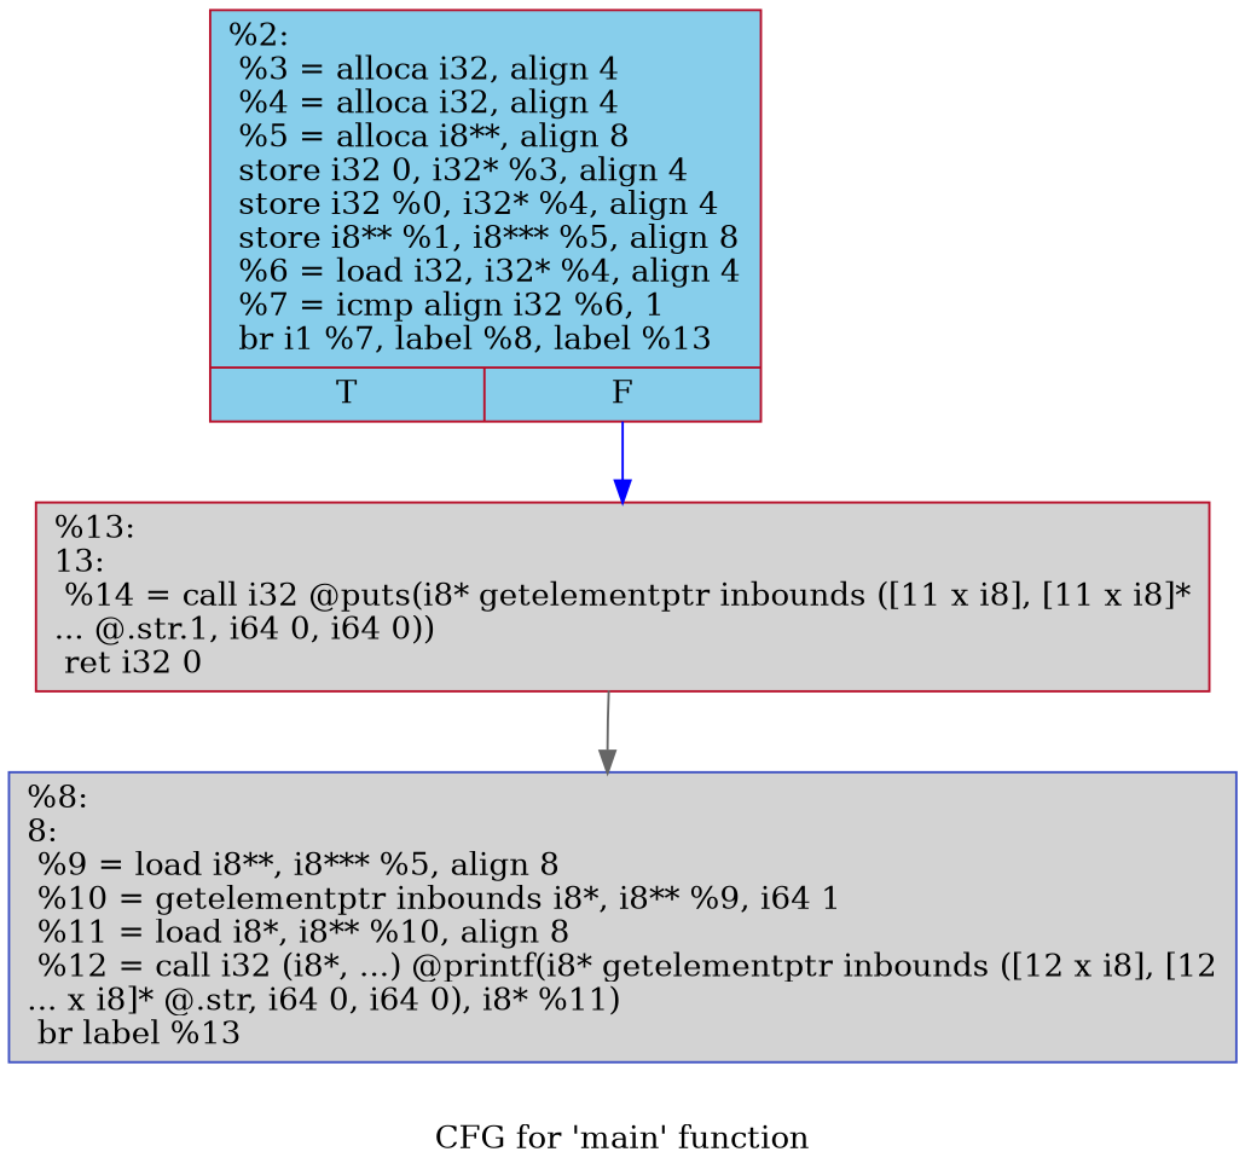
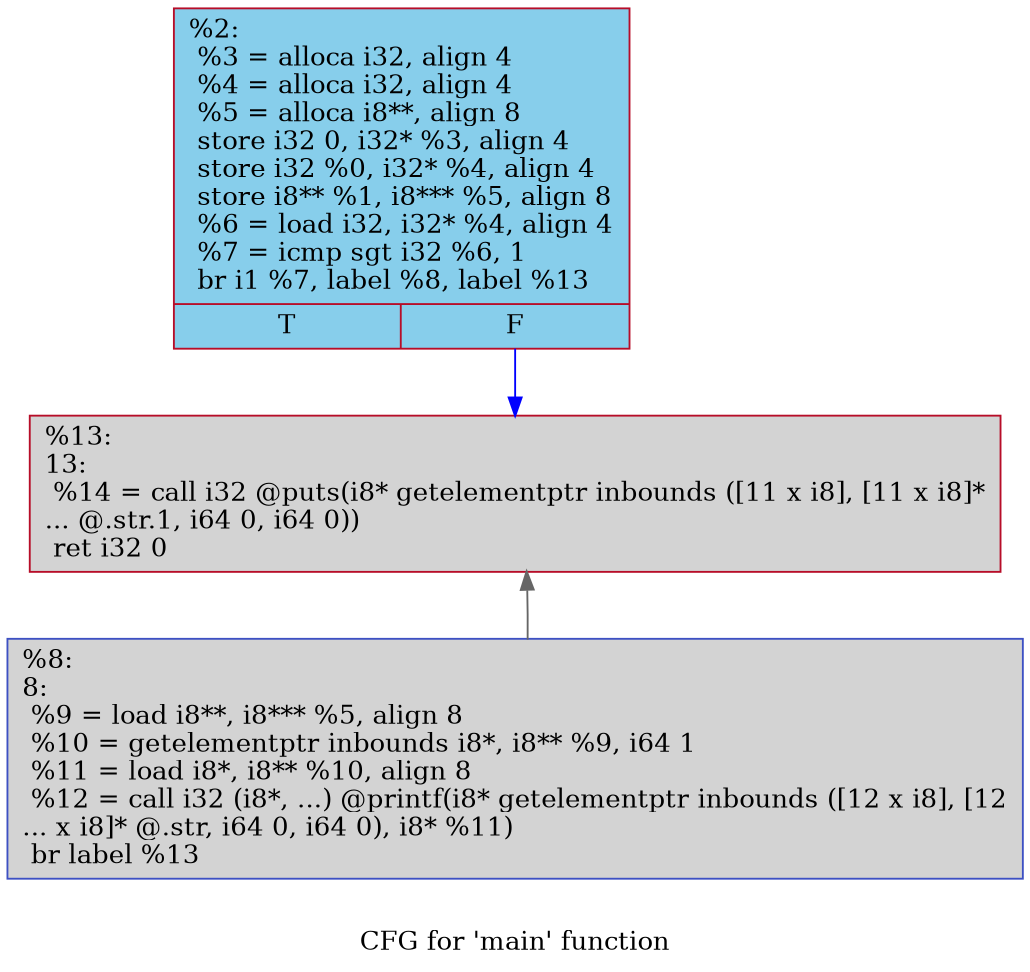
  digraph {
    label="CFG for 'main' function"
    node [color="#b70d28ff" fillcolor=lightgrey shape=record style=filled]
    edge [style=solid]
-   n1 [fillcolor=skyblue label="{%2:\l  %3 = alloca i32, align 4\l  %4 = alloca i32, align 4\l  %5 = alloca i8**, align 8\l  store i32 0, i32* %3, align 4\l  store i32 %0, i32* %4, align 4\l  store i8** %1, i8*** %5, align 8\l  %6 = load i32, i32* %4, align 4\l  %7 = icmp align i32 %6, 1\l  br i1 %7, label %8, label %13\l|{<s0>T|<s1>F}}"]
+   n1 [fillcolor=skyblue label="{%2:\l  %3 = alloca i32, align 4\l  %4 = alloca i32, align 4\l  %5 = alloca i8**, align 8\l  store i32 0, i32* %3, align 4\l  store i32 %0, i32* %4, align 4\l  store i8** %1, i8*** %5, align 8\l  %6 = load i32, i32* %4, align 4\l  %7 = icmp sgt i32 %6, 1\l  br i1 %7, label %8, label %13\l|{<s0>T|<s1>F}}"]
    n2 [label="{%13:\l13:                                               \l  %14 = call i32 @puts(i8* getelementptr inbounds ([11 x i8], [11 x i8]*\l... @.str.1, i64 0, i64 0))\l  ret i32 0\l}"]
    n3 [color="#3d50c3ff" label="{%8:\l8:                                                \l  %9 = load i8**, i8*** %5, align 8\l  %10 = getelementptr inbounds i8*, i8** %9, i64 1\l  %11 = load i8*, i8** %10, align 8\l  %12 = call i32 (i8*, ...) @printf(i8* getelementptr inbounds ([12 x i8], [12\l... x i8]* @.str, i64 0, i64 0), i8* %11)\l  br label %13\l}"]
    n1 -> n2 [color=blue tailport=s1]
-   n2 -> n3 [color=gray40]
+   n3 -> n2 [color=gray40]
  }
